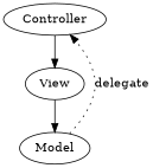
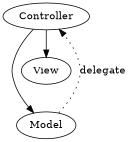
  digraph {
    rankdir=TB
    Controller
    Model
    View
-   View -> Model
+   Controller -> Model
    Controller -> View
    Model -> Controller [label=delegate style=dotted]
  }
